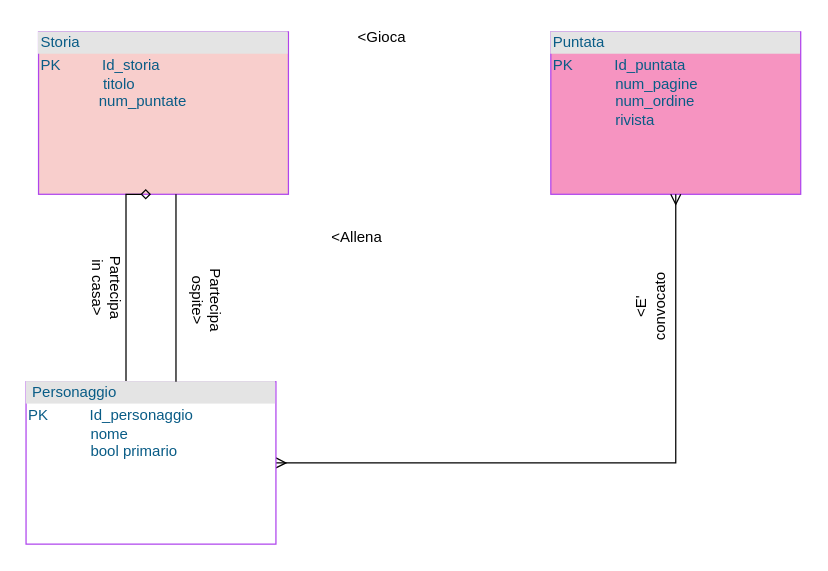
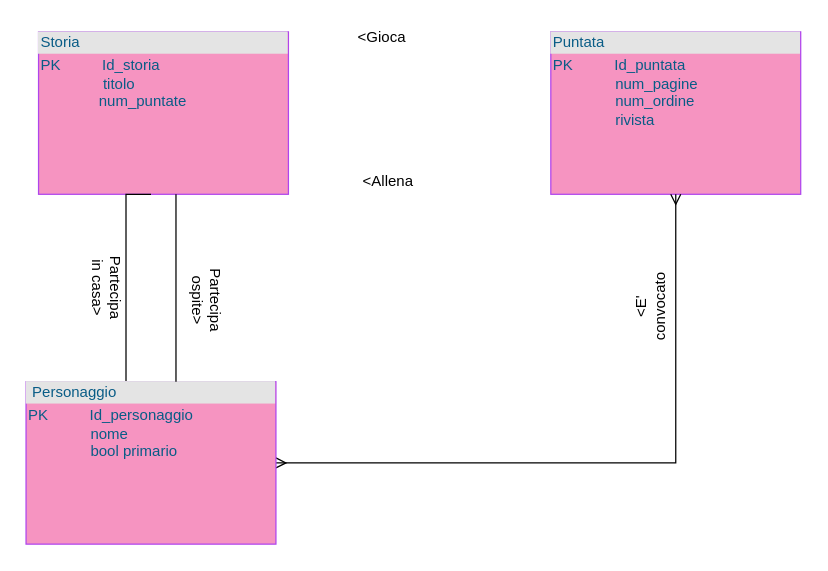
  <mxCell id="0" />
  <mxCell id="1" parent="0" />
- <mxCell id="2" value="&lt;div style=&quot;box-sizing: border-box ; width: 100% ; background: #e4e4e4 ; padding: 2px&quot;&gt;Storia&lt;/div&gt;&lt;table style=&quot;width: 100% ; font-size: 1em&quot; cellpadding=&quot;2&quot; cellspacing=&quot;0&quot;&gt;&lt;tbody&gt;&lt;tr&gt;&lt;td&gt;PK&amp;nbsp; &amp;nbsp; &amp;nbsp; &amp;nbsp; &amp;nbsp; Id_storia&lt;br&gt;&amp;nbsp; &amp;nbsp; &amp;nbsp; &amp;nbsp; &amp;nbsp; &amp;nbsp; &amp;nbsp; &amp;nbsp;titolo&lt;br&gt;&amp;nbsp; &amp;nbsp; &amp;nbsp; &amp;nbsp; &amp;nbsp; &amp;nbsp; &amp;nbsp; num_puntate&lt;br&gt;&amp;nbsp; &amp;nbsp; &amp;nbsp; &amp;nbsp; &amp;nbsp; &amp;nbsp; &amp;nbsp; &amp;nbsp;&lt;br&gt;&amp;nbsp; &amp;nbsp; &amp;nbsp; &amp;nbsp; &amp;nbsp; &amp;nbsp; &amp;nbsp; &amp;nbsp;&lt;/td&gt;&lt;td&gt;&lt;br&gt;&lt;/td&gt;&lt;/tr&gt;&lt;tr&gt;&lt;td&gt;&lt;/td&gt;&lt;td&gt;&lt;br&gt;&lt;br&gt;&lt;br&gt;&lt;br&gt;&lt;br&gt;&lt;br&gt;&lt;/td&gt;&lt;/tr&gt;&lt;tr&gt;&lt;td&gt;&amp;nbsp;&lt;/td&gt;&lt;td&gt;&lt;br&gt;&lt;/td&gt;&lt;/tr&gt;&lt;/tbody&gt;&lt;/table&gt;" style="verticalAlign=top;align=left;overflow=fill;html=1;fillColor=#f8cecc;strokeColor=#AF45ED;fontColor=#095C86;" vertex="1" parent="1"><mxGeometry x="30" y="25" width="200" height="130" as="geometry" /></mxCell>
+ <mxCell id="2" value="&lt;div style=&quot;box-sizing: border-box ; width: 100% ; background: #e4e4e4 ; padding: 2px&quot;&gt;Storia&lt;/div&gt;&lt;table style=&quot;width: 100% ; font-size: 1em&quot; cellpadding=&quot;2&quot; cellspacing=&quot;0&quot;&gt;&lt;tbody&gt;&lt;tr&gt;&lt;td&gt;PK&amp;nbsp; &amp;nbsp; &amp;nbsp; &amp;nbsp; &amp;nbsp; Id_storia&lt;br&gt;&amp;nbsp; &amp;nbsp; &amp;nbsp; &amp;nbsp; &amp;nbsp; &amp;nbsp; &amp;nbsp; &amp;nbsp;titolo&lt;br&gt;&amp;nbsp; &amp;nbsp; &amp;nbsp; &amp;nbsp; &amp;nbsp; &amp;nbsp; &amp;nbsp; num_puntate&lt;br&gt;&amp;nbsp; &amp;nbsp; &amp;nbsp; &amp;nbsp; &amp;nbsp; &amp;nbsp; &amp;nbsp; &amp;nbsp;&lt;br&gt;&amp;nbsp; &amp;nbsp; &amp;nbsp; &amp;nbsp; &amp;nbsp; &amp;nbsp; &amp;nbsp; &amp;nbsp;&lt;/td&gt;&lt;td&gt;&lt;br&gt;&lt;/td&gt;&lt;/tr&gt;&lt;tr&gt;&lt;td&gt;&lt;/td&gt;&lt;td&gt;&lt;br&gt;&lt;br&gt;&lt;br&gt;&lt;br&gt;&lt;br&gt;&lt;br&gt;&lt;/td&gt;&lt;/tr&gt;&lt;tr&gt;&lt;td&gt;&amp;nbsp;&lt;/td&gt;&lt;td&gt;&lt;br&gt;&lt;/td&gt;&lt;/tr&gt;&lt;/tbody&gt;&lt;/table&gt;" style="verticalAlign=top;align=left;overflow=fill;html=1;fillColor=#F694C1;strokeColor=#AF45ED;fontColor=#095C86;" vertex="1" parent="1"><mxGeometry x="30" y="25" width="200" height="130" as="geometry" /></mxCell>
  <mxCell id="3" value="&lt;div style=&quot;box-sizing: border-box ; width: 100% ; background: #e4e4e4 ; padding: 2px&quot;&gt;Puntata&lt;/div&gt;&lt;table style=&quot;width: 100% ; font-size: 1em&quot; cellpadding=&quot;2&quot; cellspacing=&quot;0&quot;&gt;&lt;tbody&gt;&lt;tr&gt;&lt;td&gt;PK&amp;nbsp; &amp;nbsp; &amp;nbsp; &amp;nbsp; &amp;nbsp; Id_puntata&lt;br&gt;&amp;nbsp; &amp;nbsp; &amp;nbsp; &amp;nbsp; &amp;nbsp; &amp;nbsp; &amp;nbsp; &amp;nbsp;num_pagine&lt;br&gt;&amp;nbsp; &amp;nbsp; &amp;nbsp; &amp;nbsp; &amp;nbsp; &amp;nbsp; &amp;nbsp; &amp;nbsp;num_ordine&lt;br&gt;&amp;nbsp; &amp;nbsp; &amp;nbsp; &amp;nbsp; &amp;nbsp; &amp;nbsp; &amp;nbsp; &amp;nbsp;rivista&lt;br&gt;&amp;nbsp; &amp;nbsp; &amp;nbsp; &amp;nbsp; &amp;nbsp; &amp;nbsp; &amp;nbsp; &amp;nbsp;&lt;br&gt;&amp;nbsp; &amp;nbsp; &amp;nbsp; &amp;nbsp; &amp;nbsp; &amp;nbsp; &amp;nbsp; &amp;nbsp;&lt;br&gt;&amp;nbsp; &amp;nbsp; &amp;nbsp; &amp;nbsp; &amp;nbsp; &amp;nbsp; &amp;nbsp; &amp;nbsp;&lt;br&gt;&amp;nbsp; &amp;nbsp; &amp;nbsp; &amp;nbsp; &amp;nbsp; &amp;nbsp; &amp;nbsp; &amp;nbsp;&lt;/td&gt;&lt;td&gt;&lt;br&gt;&lt;/td&gt;&lt;/tr&gt;&lt;tr&gt;&lt;td&gt;&lt;br&gt;&lt;/td&gt;&lt;td&gt;&lt;br&gt;&lt;br&gt;&lt;br&gt;&lt;br&gt;&lt;br&gt;&lt;br&gt;&lt;/td&gt;&lt;/tr&gt;&lt;tr&gt;&lt;td&gt;&amp;nbsp;&lt;/td&gt;&lt;td&gt;&lt;br&gt;&lt;/td&gt;&lt;/tr&gt;&lt;/tbody&gt;&lt;/table&gt;" style="verticalAlign=top;align=left;overflow=fill;html=1;fillColor=#F694C1;strokeColor=#AF45ED;fontColor=#095C86;" vertex="1" parent="1"><mxGeometry x="440" y="25" width="200" height="130" as="geometry" /></mxCell>
- <mxCell id="4" style="edgeStyle=orthogonalEdgeStyle;rounded=0;orthogonalLoop=1;jettySize=auto;html=1;entryX=0.45;entryY=1;entryDx=0;entryDy=0;entryPerimeter=0;startArrow=none;startFill=0;endArrow=diamond;endFill=0;" edge="1" parent="1" source="6" target="2"><mxGeometry relative="1" as="geometry"><Array as="points"><mxPoint x="100" y="155" /></Array></mxGeometry></mxCell>
+ <mxCell id="4" style="edgeStyle=orthogonalEdgeStyle;rounded=0;orthogonalLoop=1;jettySize=auto;html=1;entryX=0.45;entryY=1;entryDx=0;entryDy=0;entryPerimeter=0;startArrow=none;startFill=0;endArrow=none;endFill=0;" edge="1" parent="1" source="6" target="2"><mxGeometry relative="1" as="geometry"><Array as="points"><mxPoint x="100" y="155" /></Array></mxGeometry></mxCell>
  <mxCell id="5" style="edgeStyle=orthogonalEdgeStyle;rounded=0;orthogonalLoop=1;jettySize=auto;html=1;entryX=0.5;entryY=1;entryDx=0;entryDy=0;startArrow=ERmany;startFill=0;endArrow=ERmany;endFill=0;" edge="1" parent="1" source="6" target="3"><mxGeometry relative="1" as="geometry" /></mxCell>
- <mxCell id="6" value="&lt;div style=&quot;box-sizing: border-box ; width: 100% ; background: #e4e4e4 ; padding: 2px&quot;&gt;&amp;nbsp;Personaggio&lt;/div&gt;&lt;table style=&quot;width: 100% ; font-size: 1em&quot; cellpadding=&quot;2&quot; cellspacing=&quot;0&quot;&gt;&lt;tbody&gt;&lt;tr&gt;&lt;td&gt;PK&amp;nbsp; &amp;nbsp; &amp;nbsp; &amp;nbsp; &amp;nbsp; Id_personaggio&lt;br&gt;&amp;nbsp; &amp;nbsp; &amp;nbsp; &amp;nbsp; &amp;nbsp; &amp;nbsp; &amp;nbsp; &amp;nbsp;nome&lt;br&gt;&amp;nbsp; &amp;nbsp; &amp;nbsp; &amp;nbsp; &amp;nbsp; &amp;nbsp; &amp;nbsp; &amp;nbsp;bool primario&lt;br&gt;&amp;nbsp; &amp;nbsp; &amp;nbsp; &amp;nbsp; &amp;nbsp; &amp;nbsp; &amp;nbsp; &amp;nbsp;&lt;br&gt;&amp;nbsp; &amp;nbsp; &amp;nbsp; &amp;nbsp; &amp;nbsp; &amp;nbsp; &amp;nbsp; &amp;nbsp;&lt;br&gt;&amp;nbsp; &amp;nbsp; &amp;nbsp; &amp;nbsp; &amp;nbsp; &amp;nbsp; &amp;nbsp; &amp;nbsp;&lt;/td&gt;&lt;td&gt;&lt;br&gt;&lt;/td&gt;&lt;/tr&gt;&lt;tr&gt;&lt;td&gt;&lt;/td&gt;&lt;td&gt;&lt;br&gt;&lt;br&gt;&lt;br&gt;&lt;br&gt;&lt;br&gt;&lt;br&gt;&lt;/td&gt;&lt;/tr&gt;&lt;tr&gt;&lt;td&gt;&amp;nbsp;&lt;/td&gt;&lt;td&gt;&lt;br&gt;&lt;/td&gt;&lt;/tr&gt;&lt;/tbody&gt;&lt;/table&gt;" style="verticalAlign=top;align=left;overflow=fill;html=1;fillColor=#ffffff;strokeColor=#AF45ED;fontColor=#095C86;" vertex="1" parent="1"><mxGeometry x="20" y="305" width="200" height="130" as="geometry" /></mxCell>
+ <mxCell id="6" value="&lt;div style=&quot;box-sizing: border-box ; width: 100% ; background: #e4e4e4 ; padding: 2px&quot;&gt;&amp;nbsp;Personaggio&lt;/div&gt;&lt;table style=&quot;width: 100% ; font-size: 1em&quot; cellpadding=&quot;2&quot; cellspacing=&quot;0&quot;&gt;&lt;tbody&gt;&lt;tr&gt;&lt;td&gt;PK&amp;nbsp; &amp;nbsp; &amp;nbsp; &amp;nbsp; &amp;nbsp; Id_personaggio&lt;br&gt;&amp;nbsp; &amp;nbsp; &amp;nbsp; &amp;nbsp; &amp;nbsp; &amp;nbsp; &amp;nbsp; &amp;nbsp;nome&lt;br&gt;&amp;nbsp; &amp;nbsp; &amp;nbsp; &amp;nbsp; &amp;nbsp; &amp;nbsp; &amp;nbsp; &amp;nbsp;bool primario&lt;br&gt;&amp;nbsp; &amp;nbsp; &amp;nbsp; &amp;nbsp; &amp;nbsp; &amp;nbsp; &amp;nbsp; &amp;nbsp;&lt;br&gt;&amp;nbsp; &amp;nbsp; &amp;nbsp; &amp;nbsp; &amp;nbsp; &amp;nbsp; &amp;nbsp; &amp;nbsp;&lt;br&gt;&amp;nbsp; &amp;nbsp; &amp;nbsp; &amp;nbsp; &amp;nbsp; &amp;nbsp; &amp;nbsp; &amp;nbsp;&lt;/td&gt;&lt;td&gt;&lt;br&gt;&lt;/td&gt;&lt;/tr&gt;&lt;tr&gt;&lt;td&gt;&lt;/td&gt;&lt;td&gt;&lt;br&gt;&lt;br&gt;&lt;br&gt;&lt;br&gt;&lt;br&gt;&lt;br&gt;&lt;/td&gt;&lt;/tr&gt;&lt;tr&gt;&lt;td&gt;&amp;nbsp;&lt;/td&gt;&lt;td&gt;&lt;br&gt;&lt;/td&gt;&lt;/tr&gt;&lt;/tbody&gt;&lt;/table&gt;" style="verticalAlign=top;align=left;overflow=fill;html=1;fillColor=#F694C1;strokeColor=#AF45ED;fontColor=#095C86;" vertex="1" parent="1"><mxGeometry x="20" y="305" width="200" height="130" as="geometry" /></mxCell>
  <mxCell id="7" value="&amp;lt;Gioca" style="text;html=1;strokeColor=none;fillColor=none;align=center;verticalAlign=middle;whiteSpace=wrap;rounded=0;" vertex="1" parent="1"><mxGeometry x="285" y="20" width="40" height="20" as="geometry" /></mxCell>
- <mxCell id="8" value="&amp;lt;Allena" style="text;html=1;strokeColor=none;fillColor=none;align=center;verticalAlign=middle;whiteSpace=wrap;rounded=0;" vertex="1" parent="1"><mxGeometry x="265" y="180" width="40" height="20" as="geometry" /></mxCell>
+ <mxCell id="8" value="&amp;lt;Allena" style="text;html=1;strokeColor=none;fillColor=none;align=center;verticalAlign=middle;whiteSpace=wrap;rounded=0;" vertex="1" parent="1"><mxGeometry x="290" y="135" width="40" height="20" as="geometry" /></mxCell>
  <mxCell id="9" style="edgeStyle=orthogonalEdgeStyle;rounded=0;orthogonalLoop=1;jettySize=auto;html=1;entryX=0.45;entryY=1;entryDx=0;entryDy=0;entryPerimeter=0;startArrow=none;startFill=0;endArrow=none;endFill=0;" edge="1" parent="1"><mxGeometry relative="1" as="geometry"><mxPoint x="140" y="305" as="sourcePoint" /><mxPoint x="140" y="155" as="targetPoint" /></mxGeometry></mxCell>
  <mxCell id="10" value="Partecipa ospite&amp;gt;" style="text;html=1;strokeColor=none;fillColor=none;align=center;verticalAlign=middle;whiteSpace=wrap;rounded=0;rotation=90;" vertex="1" parent="1"><mxGeometry x="140" y="225" width="50" height="30" as="geometry" /></mxCell>
  <mxCell id="11" value="Partecipa in casa&amp;gt;" style="text;html=1;strokeColor=none;fillColor=none;align=center;verticalAlign=middle;whiteSpace=wrap;rounded=0;rotation=90;" vertex="1" parent="1"><mxGeometry x="60" y="215" width="50" height="30" as="geometry" /></mxCell>
  <mxCell id="12" value="&amp;lt;E' convocato" style="text;html=1;strokeColor=none;fillColor=none;align=center;verticalAlign=middle;whiteSpace=wrap;rounded=0;rotation=-90;" vertex="1" parent="1"><mxGeometry x="500" y="235" width="40" height="20" as="geometry" /></mxCell>
